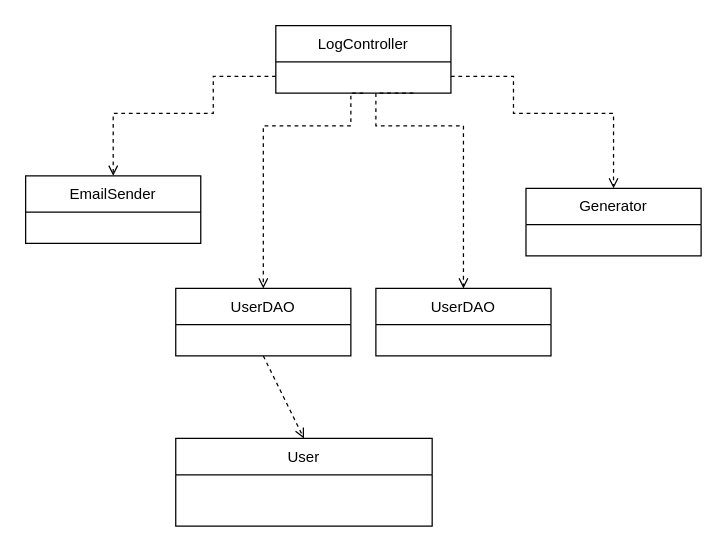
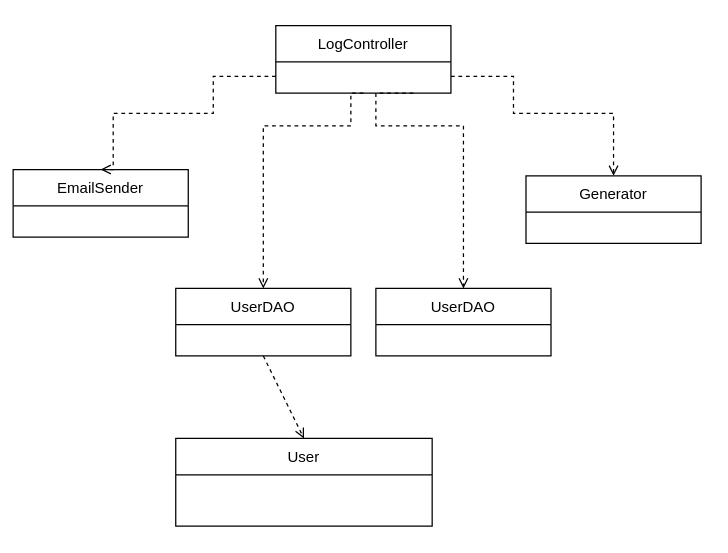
  <mxCell id="0" />
  <mxCell id="1" parent="0" />
  <mxCell id="2" style="edgeStyle=orthogonalEdgeStyle;rounded=0;orthogonalLoop=1;jettySize=auto;html=1;entryX=0.5;entryY=0;entryDx=0;entryDy=0;dashed=1;endArrow=open;endFill=0;" parent="1" target="4" edge="1"><mxGeometry relative="1" as="geometry"><mxPoint x="360" y="150" as="targetPoint" /><Array as="points"><mxPoint x="280" y="74" /><mxPoint x="280" y="100" /><mxPoint x="210" y="100" /></Array><mxPoint x="290" y="74" as="sourcePoint" /></mxGeometry></mxCell>
  <mxCell id="3" value="&lt;span style=&quot;font-weight: normal;&quot;&gt;LogController&lt;/span&gt;" style="swimlane;fontStyle=1;align=center;verticalAlign=middle;childLayout=stackLayout;horizontal=1;startSize=29;horizontalStack=0;resizeParent=1;resizeParentMax=0;resizeLast=0;collapsible=0;marginBottom=0;html=1;whiteSpace=wrap;" parent="1" vertex="1"><mxGeometry x="220" y="20" width="140" height="54" as="geometry" /></mxCell>
  <mxCell id="4" value="&lt;span style=&quot;font-weight: 400;&quot;&gt;UserDAO&lt;/span&gt;" style="swimlane;fontStyle=1;align=center;verticalAlign=middle;childLayout=stackLayout;horizontal=1;startSize=29;horizontalStack=0;resizeParent=1;resizeParentMax=0;resizeLast=0;collapsible=0;marginBottom=0;html=1;whiteSpace=wrap;" parent="1" vertex="1"><mxGeometry x="140" y="230" width="140" height="54" as="geometry" /></mxCell>
  <mxCell id="5" value="&lt;span style=&quot;font-weight: 400;&quot;&gt;User&lt;/span&gt;" style="swimlane;fontStyle=1;align=center;verticalAlign=middle;childLayout=stackLayout;horizontal=1;startSize=29;horizontalStack=0;resizeParent=1;resizeParentMax=0;resizeLast=0;collapsible=0;marginBottom=0;html=1;whiteSpace=wrap;" parent="1" vertex="1"><mxGeometry x="140" y="350" width="205" height="70" as="geometry" /></mxCell>
- <mxCell id="6" value="&lt;span style=&quot;font-weight: 400;&quot;&gt;EmailSender&lt;/span&gt;" style="swimlane;fontStyle=1;align=center;verticalAlign=middle;childLayout=stackLayout;horizontal=1;startSize=29;horizontalStack=0;resizeParent=1;resizeParentMax=0;resizeLast=0;collapsible=0;marginBottom=0;html=1;whiteSpace=wrap;" parent="1" vertex="1"><mxGeometry x="20" y="140" width="140" height="54" as="geometry" /></mxCell>
+ <mxCell id="6" value="&lt;span style=&quot;font-weight: 400;&quot;&gt;EmailSender&lt;/span&gt;" style="swimlane;fontStyle=1;align=center;verticalAlign=middle;childLayout=stackLayout;horizontal=1;startSize=29;horizontalStack=0;resizeParent=1;resizeParentMax=0;resizeLast=0;collapsible=0;marginBottom=0;html=1;whiteSpace=wrap;" parent="1" vertex="1"><mxGeometry x="10" y="135" width="140" height="54" as="geometry" /></mxCell>
  <mxCell id="7" style="edgeStyle=orthogonalEdgeStyle;rounded=0;orthogonalLoop=1;jettySize=auto;html=1;dashed=1;endArrow=open;endFill=0;exitX=0;exitY=0.75;exitDx=0;exitDy=0;entryX=0.5;entryY=0;entryDx=0;entryDy=0;" parent="1" edge="1" target="6" source="3"><mxGeometry relative="1" as="geometry"><mxPoint x="100" y="130" as="targetPoint" /><mxPoint x="200" y="60" as="sourcePoint" /><Array as="points"><mxPoint x="170" y="60" /><mxPoint x="170" y="90" /><mxPoint x="90" y="90" /></Array></mxGeometry></mxCell>
  <mxCell id="8" value="" style="endArrow=open;html=1;rounded=0;entryX=0.5;entryY=0;entryDx=0;entryDy=0;exitX=0.5;exitY=1;exitDx=0;exitDy=0;dashed=1;endFill=0;" parent="1" source="4" target="5" edge="1"><mxGeometry width="50" height="50" relative="1" as="geometry"><mxPoint x="310" y="250" as="sourcePoint" /><mxPoint x="360" y="200" as="targetPoint" /></mxGeometry></mxCell>
  <mxCell id="9" style="edgeStyle=orthogonalEdgeStyle;rounded=0;orthogonalLoop=1;jettySize=auto;html=1;entryX=0.5;entryY=0;entryDx=0;entryDy=0;dashed=1;endArrow=open;endFill=0;exitX=1;exitY=0.75;exitDx=0;exitDy=0;" parent="1" target="10" edge="1"><mxGeometry relative="1" as="geometry"><mxPoint x="440" y="149.5" as="targetPoint" /><Array as="points"><mxPoint x="300" y="74" /><mxPoint x="300" y="100" /><mxPoint x="370" y="100" /></Array><mxPoint x="330" y="74" as="sourcePoint" /></mxGeometry></mxCell>
  <mxCell id="10" value="&lt;span style=&quot;font-weight: 400;&quot;&gt;UserDAO&lt;/span&gt;" style="swimlane;fontStyle=1;align=center;verticalAlign=middle;childLayout=stackLayout;horizontal=1;startSize=29;horizontalStack=0;resizeParent=1;resizeParentMax=0;resizeLast=0;collapsible=0;marginBottom=0;html=1;whiteSpace=wrap;" parent="1" vertex="1"><mxGeometry x="300" y="230" width="140" height="54" as="geometry" /></mxCell>
  <mxCell id="11" style="edgeStyle=orthogonalEdgeStyle;rounded=0;orthogonalLoop=1;jettySize=auto;html=1;dashed=1;endArrow=open;endFill=0;exitX=1;exitY=0.75;exitDx=0;exitDy=0;entryX=0.5;entryY=0;entryDx=0;entryDy=0;" edge="1" parent="1" source="3" target="12"><mxGeometry relative="1" as="geometry"><mxPoint x="580" y="190" as="targetPoint" /><Array as="points"><mxPoint x="410" y="60" /><mxPoint x="410" y="90" /><mxPoint x="490" y="90" /></Array><mxPoint x="380" y="50" as="sourcePoint" /></mxGeometry></mxCell>
- <mxCell id="12" value="&lt;span style=&quot;font-weight: 400;&quot;&gt;Generator&lt;/span&gt;" style="swimlane;fontStyle=1;align=center;verticalAlign=middle;childLayout=stackLayout;horizontal=1;startSize=29;horizontalStack=0;resizeParent=1;resizeParentMax=0;resizeLast=0;collapsible=0;marginBottom=0;html=1;whiteSpace=wrap;" vertex="1" parent="1"><mxGeometry x="420" y="150" width="140" height="54" as="geometry" /></mxCell>
+ <mxCell id="12" value="&lt;span style=&quot;font-weight: 400;&quot;&gt;Generator&lt;/span&gt;" style="swimlane;fontStyle=1;align=center;verticalAlign=middle;childLayout=stackLayout;horizontal=1;startSize=29;horizontalStack=0;resizeParent=1;resizeParentMax=0;resizeLast=0;collapsible=0;marginBottom=0;html=1;whiteSpace=wrap;" vertex="1" parent="1"><mxGeometry x="420" y="140" width="140" height="54" as="geometry" /></mxCell>
